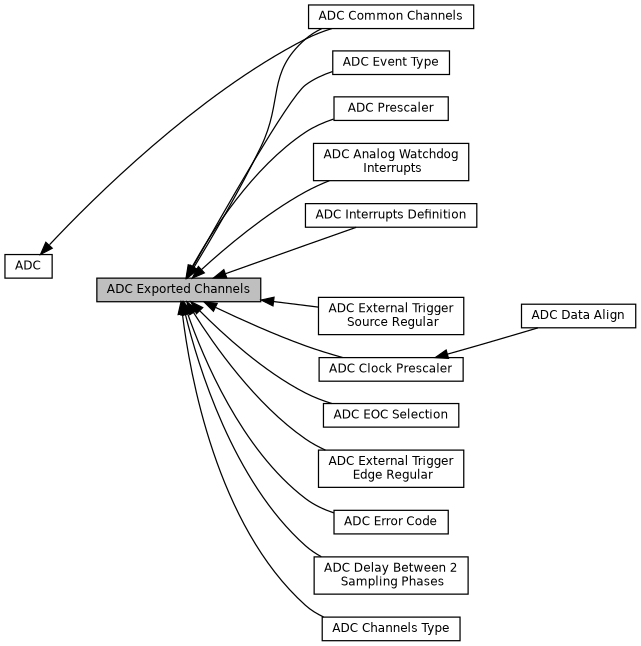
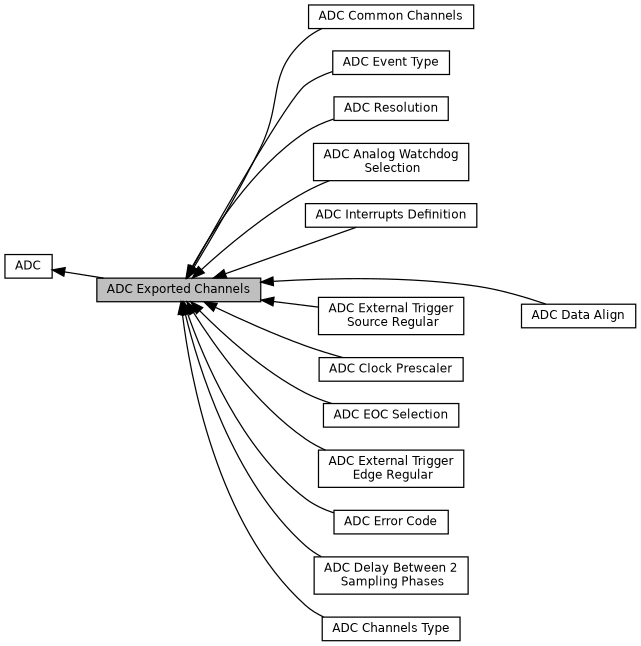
  digraph {
    rankdir=LR
    node [color=black fillcolor=white fontname=Helvetica fontsize=10 shape=box style=filled]
    edge [dir=back fontname=Helvetica fontsize=10 labelfontname=Helvetica labelfontsize=10 shape=plaintext style=solid]
    n1 [height=0.2 label="ADC Event Type" width=0.4]
-   n2 [height=0.2 label="ADC Prescaler" width=0.4]
-   n3 [height=0.2 label="ADC Analog Watchdog\l Interrupts" width=0.4]
+   n2 [height=0.2 label="ADC Resolution" width=0.4]
+   n3 [height=0.2 label="ADC Analog Watchdog\l Selection" width=0.4]
    n4 [height=0.2 label="ADC Interrupts Definition" width=0.4]
    n5 [height=0.2 label="ADC Data Align" width=0.4]
    n6 [height=0.2 label="ADC External Trigger\l Source Regular" width=0.4]
    n7 [height=0.2 label="ADC Clock Prescaler" width=0.4]
    n8 [height=0.2 label="ADC Common Channels" width=0.4]
    n9 [height=0.2 label="ADC EOC Selection" width=0.4]
    n10 [height=0.2 label="ADC External Trigger\l Edge Regular" width=0.4]
    n11 [height=0.2 label=ADC width=0.4]
    n12 [fillcolor=grey75 fontcolor=black height=0.2 label="ADC Exported Channels" width=0.4]
    n13 [height=0.2 label="ADC Error Code" width=0.4]
    n14 [height=0.2 label="ADC Delay Between 2\l Sampling Phases" width=0.4]
    n15 [height=0.2 label="ADC Channels Type" width=0.4]
-   n11 -> n8
+   n11 -> n12
    n12 -> n1
    n12 -> n2
    n12 -> n3
    n12 -> n4
-   n7 -> n5
+   n12 -> n5
    n12 -> n6
    n12 -> n7
    n12 -> n8
    n12 -> n9
    n12 -> n10
    n12 -> n13
    n12 -> n14
    n12 -> n15
  }
